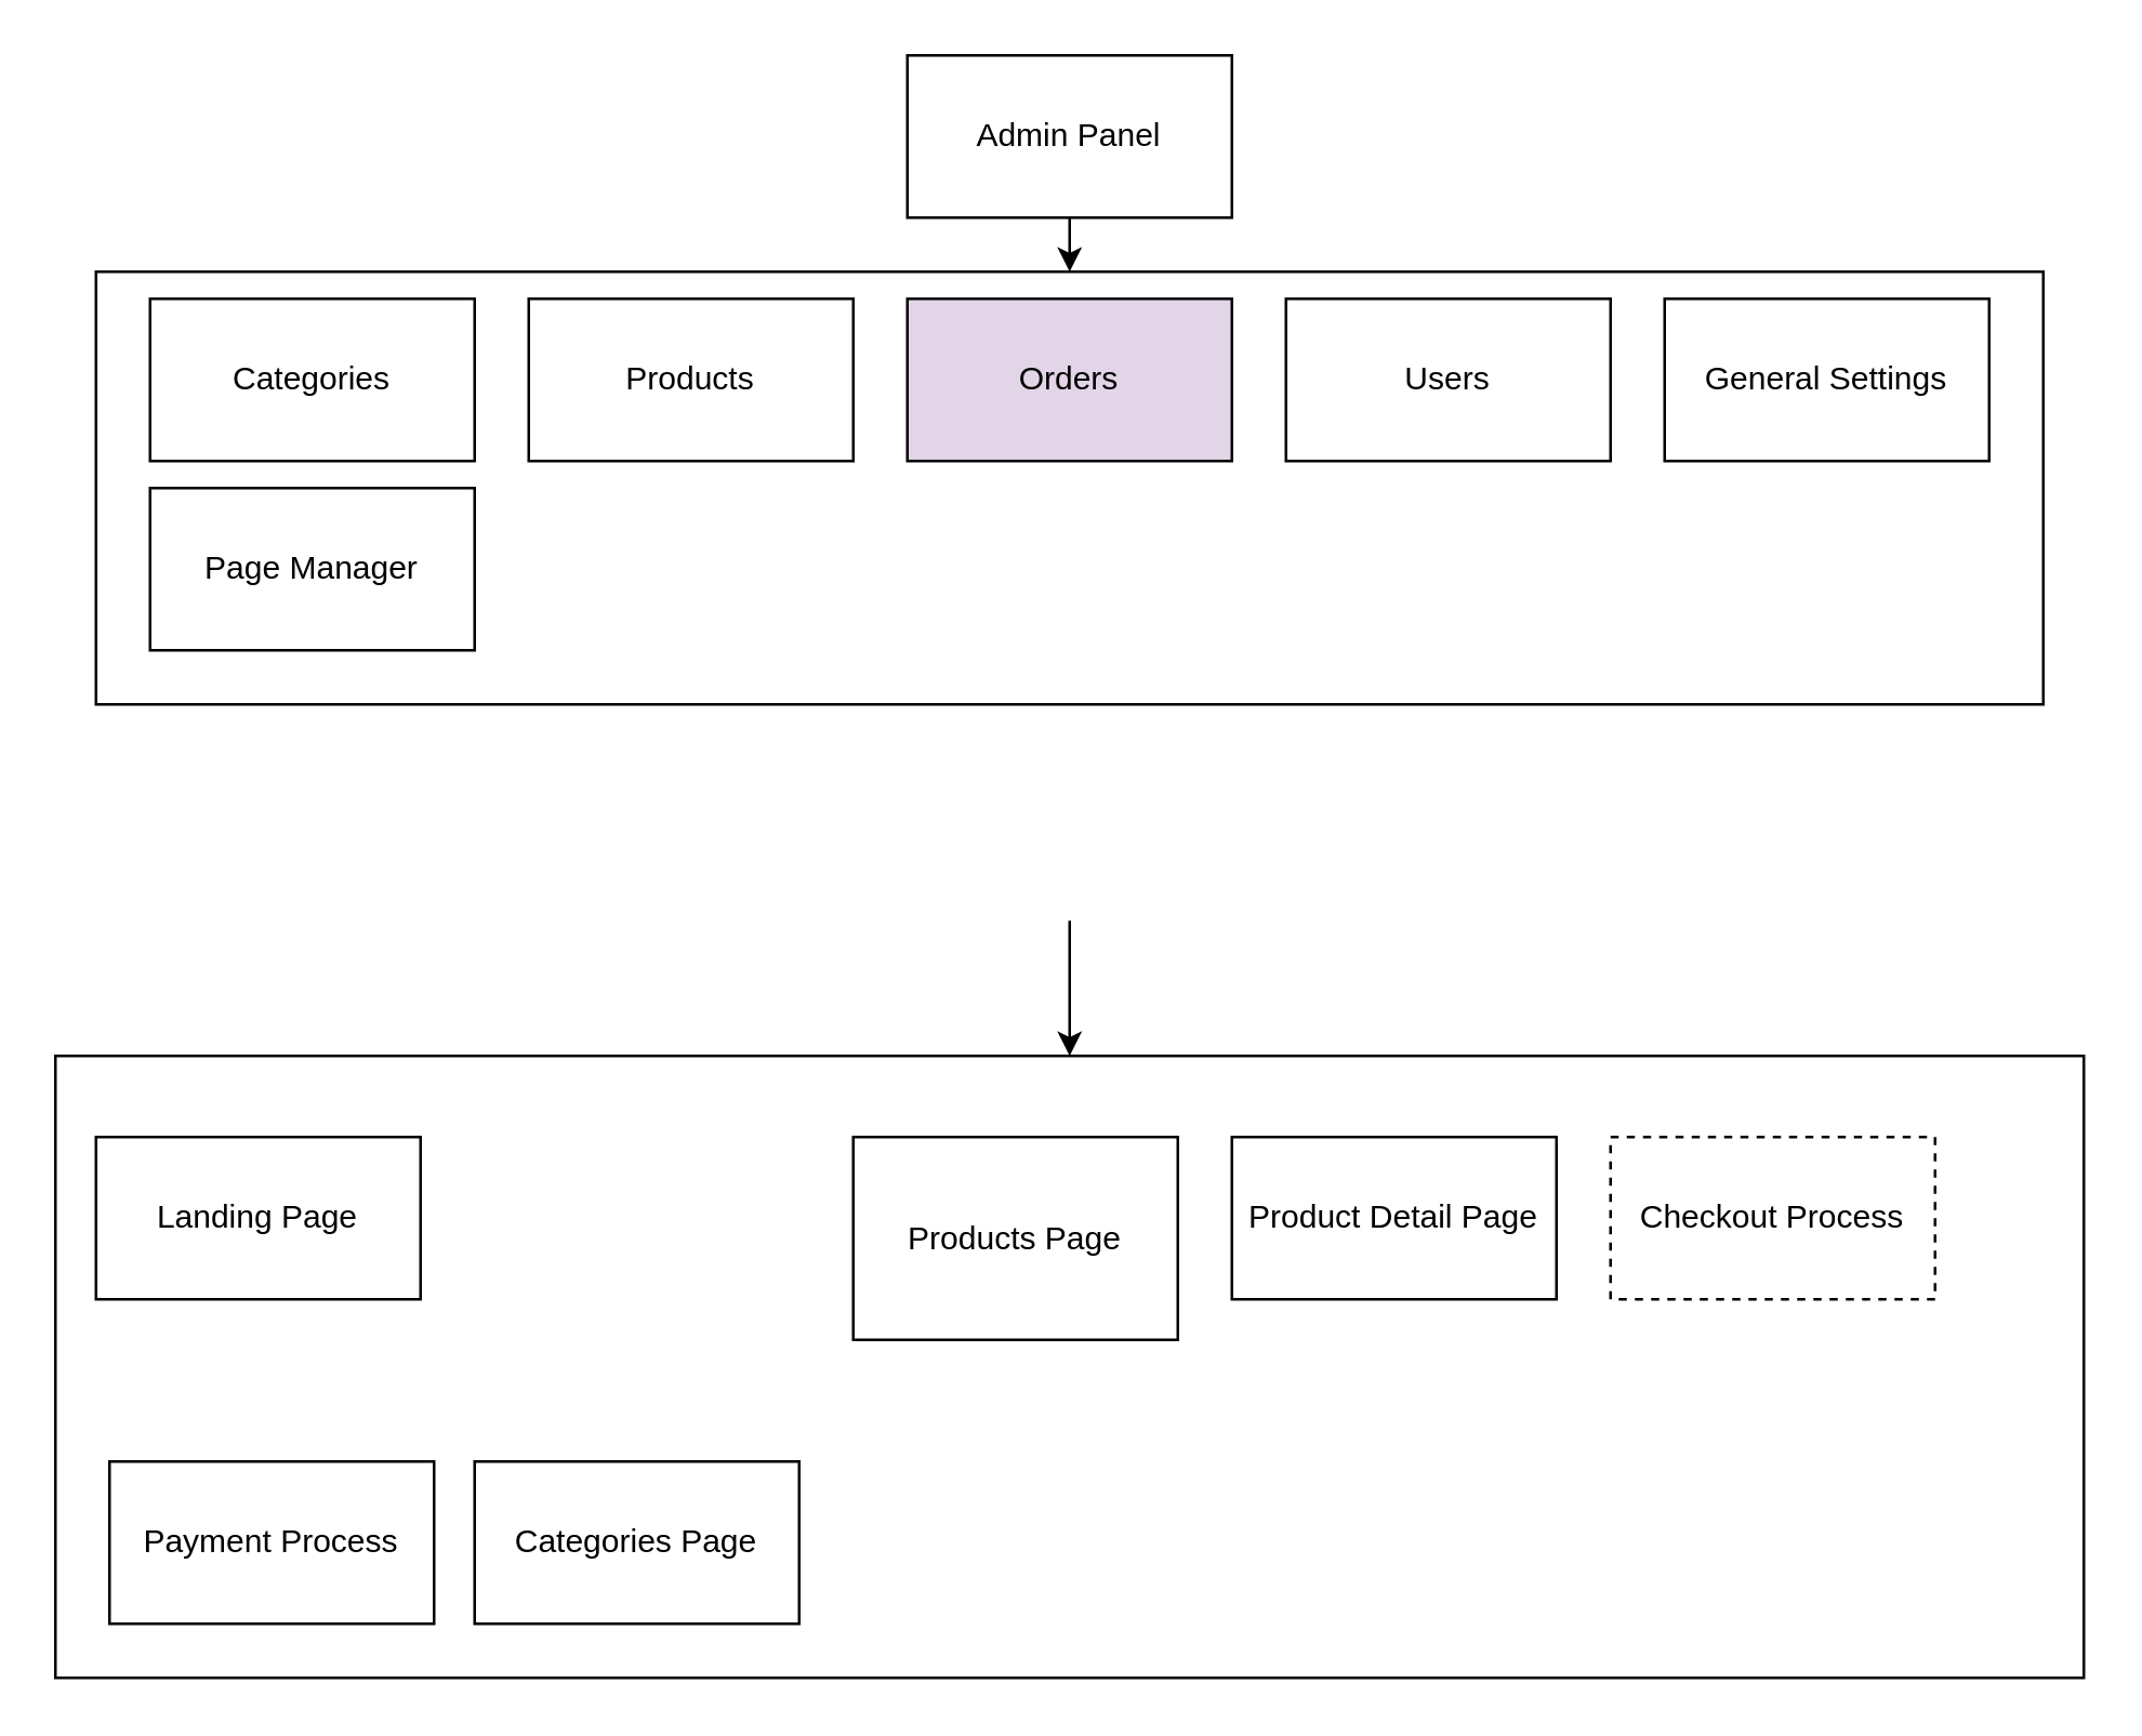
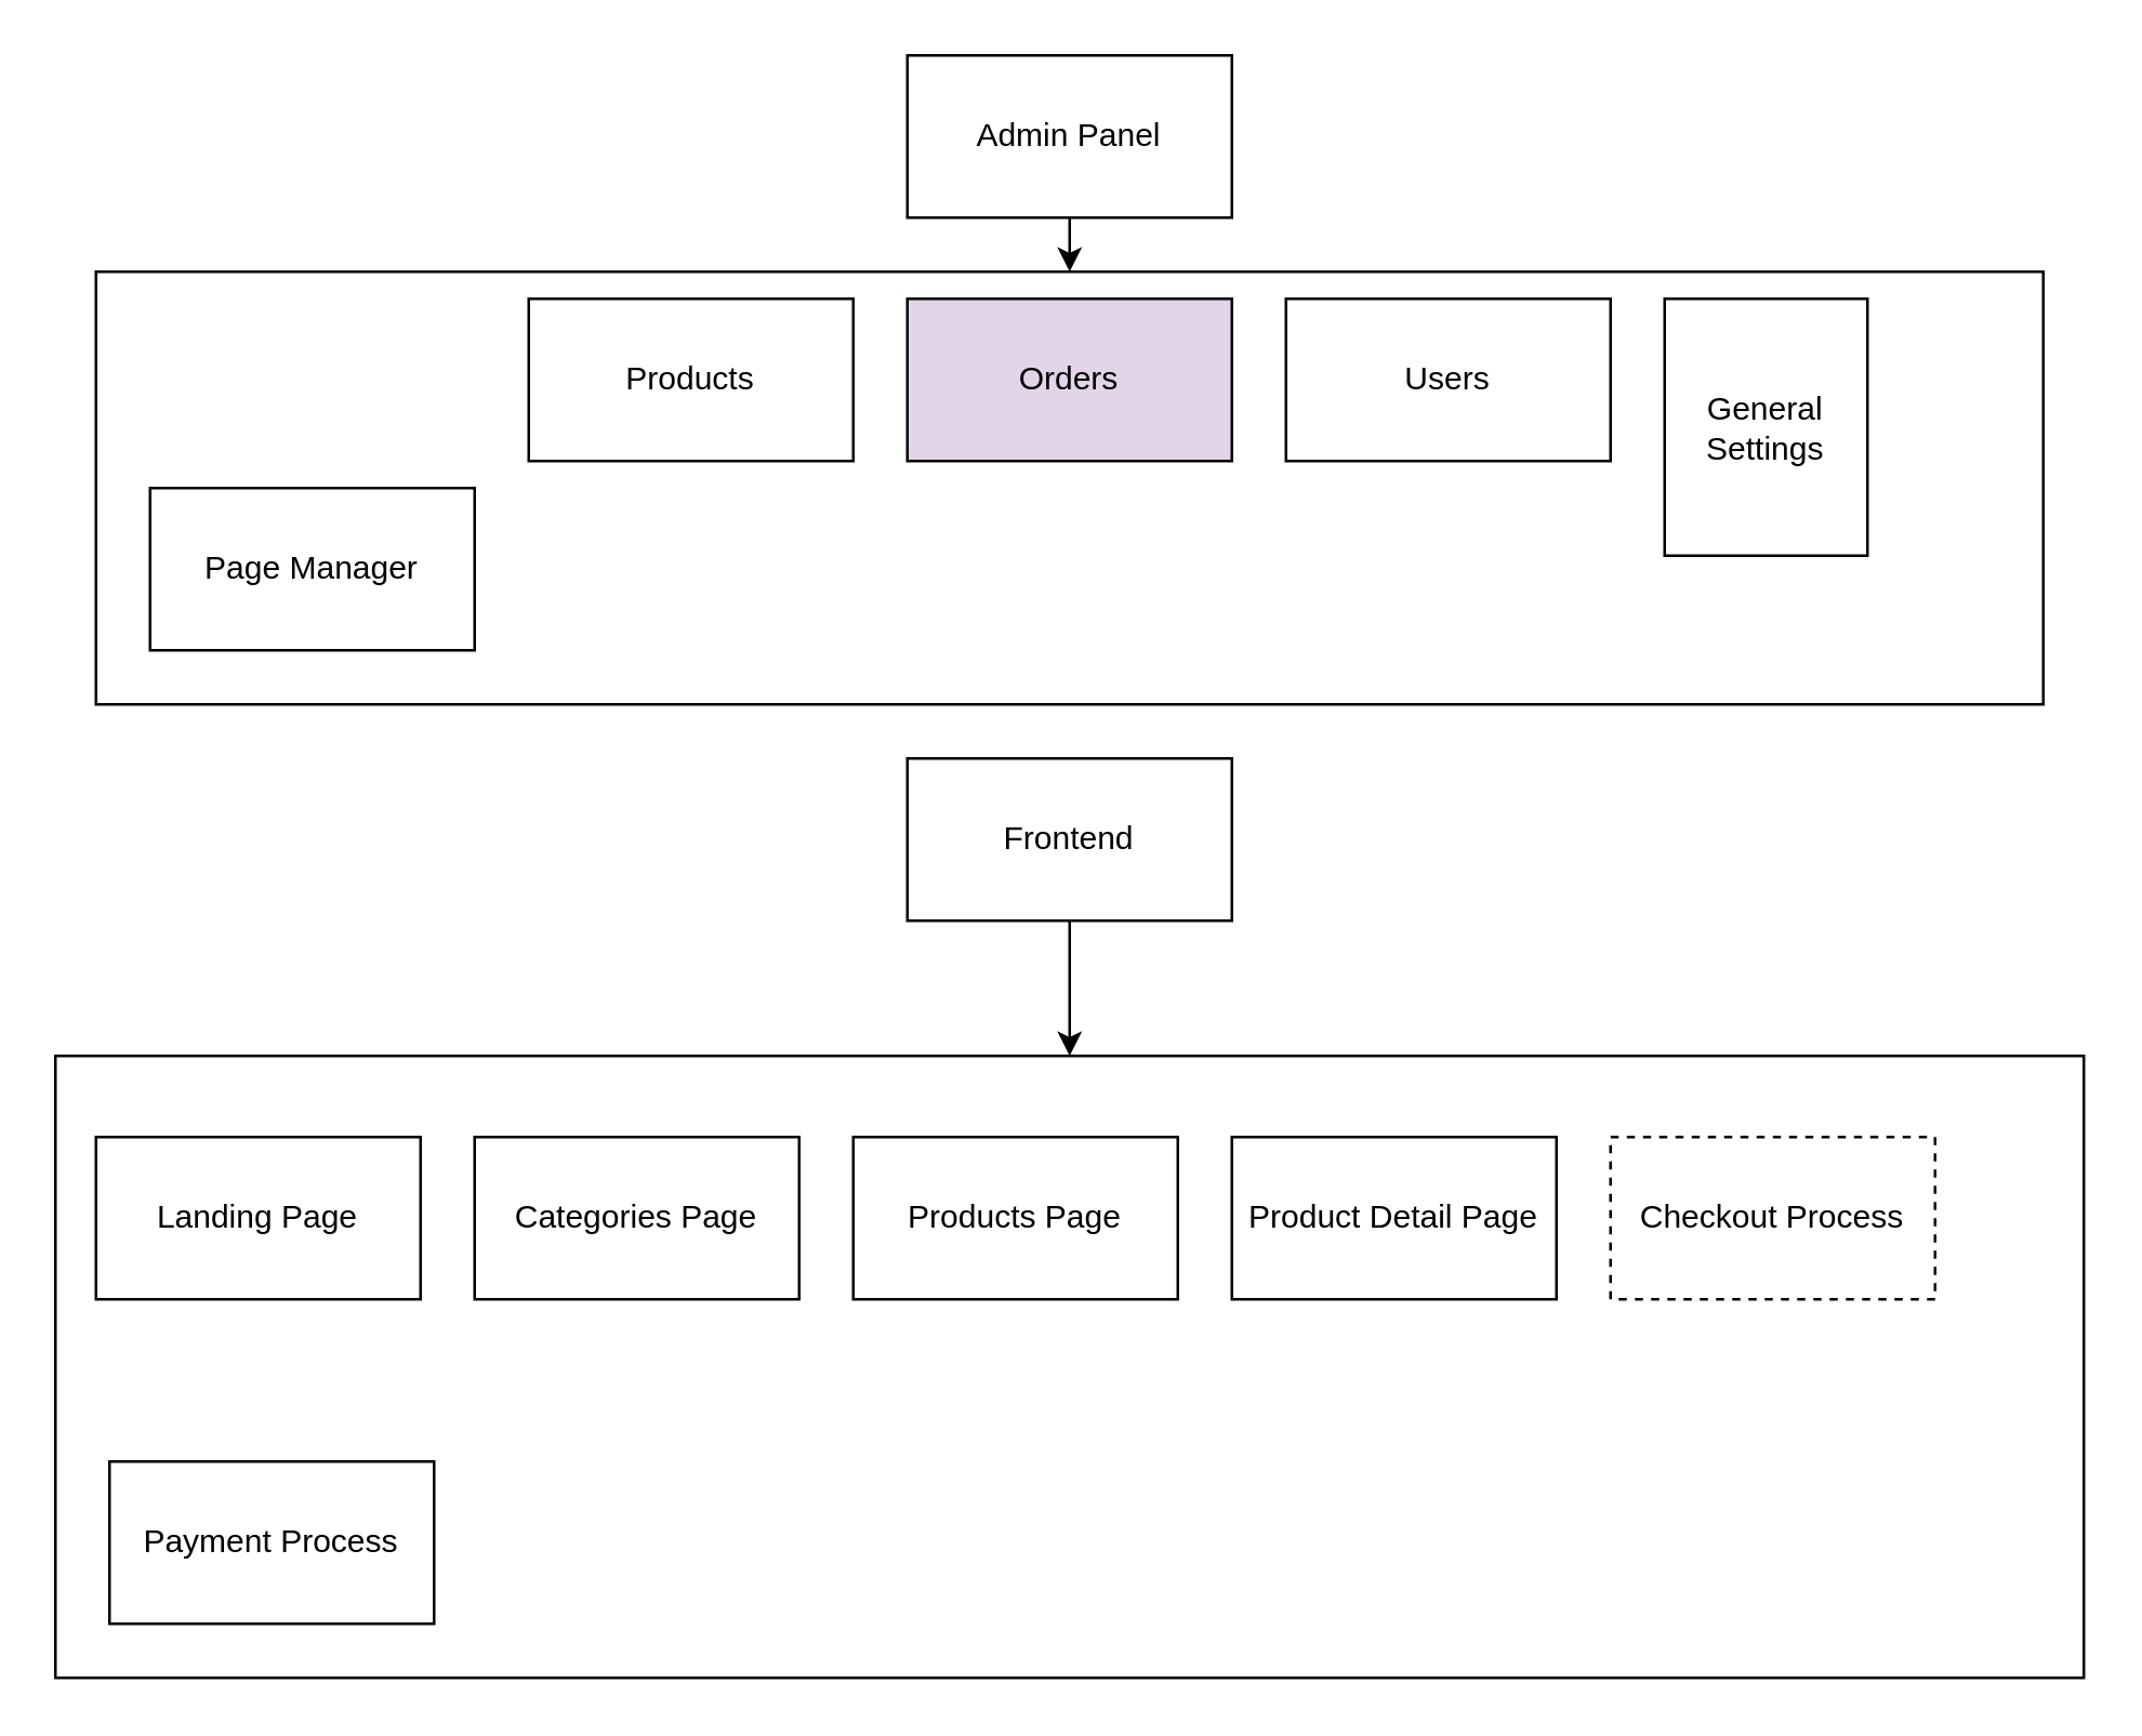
  <mxCell id="0" />
  <mxCell id="1" parent="0" />
- <mxCell id="2" value="Categories" style="rounded=0;whiteSpace=wrap;html=1;" vertex="1" parent="1"><mxGeometry x="55" y="110" width="120" height="60" as="geometry" /></mxCell>
  <mxCell id="3" value="Products" style="rounded=0;whiteSpace=wrap;html=1;" vertex="1" parent="1"><mxGeometry x="195" y="110" width="120" height="60" as="geometry" /></mxCell>
  <mxCell id="4" value="Orders" style="rounded=0;whiteSpace=wrap;html=1;fillColor=#e1d5e7;" vertex="1" parent="1"><mxGeometry x="335" y="110" width="120" height="60" as="geometry" /></mxCell>
  <mxCell id="5" value="Users" style="rounded=0;whiteSpace=wrap;html=1;" vertex="1" parent="1"><mxGeometry x="475" y="110" width="120" height="60" as="geometry" /></mxCell>
- <mxCell id="6" value="General Settings" style="rounded=0;whiteSpace=wrap;html=1;" vertex="1" parent="1"><mxGeometry x="615" y="110" width="120" height="60" as="geometry" /></mxCell>
+ <mxCell id="6" value="General Settings" style="rounded=0;whiteSpace=wrap;html=1;" vertex="1" parent="1"><mxGeometry x="615" y="110" width="75" height="95" as="geometry" /></mxCell>
  <mxCell id="7" style="edgeStyle=orthogonalEdgeStyle;rounded=0;orthogonalLoop=1;jettySize=auto;html=1;exitX=0.5;exitY=1;exitDx=0;exitDy=0;entryX=0.5;entryY=0;entryDx=0;entryDy=0;" edge="1" parent="1" source="8" target="9"><mxGeometry relative="1" as="geometry" /></mxCell>
  <mxCell id="8" value="Admin Panel" style="rounded=0;whiteSpace=wrap;html=1;" vertex="1" parent="1"><mxGeometry x="335" y="20" width="120" height="60" as="geometry" /></mxCell>
  <mxCell id="9" value="" style="rounded=0;whiteSpace=wrap;html=1;fillColor=none;" vertex="1" parent="1"><mxGeometry x="35" y="100" width="720" height="160" as="geometry" /></mxCell>
  <mxCell id="10" style="edgeStyle=orthogonalEdgeStyle;rounded=0;orthogonalLoop=1;jettySize=auto;html=1;exitX=0.5;exitY=1;exitDx=0;exitDy=0;entryX=0.5;entryY=0;entryDx=0;entryDy=0;" edge="1" parent="1" target="12"><mxGeometry relative="1" as="geometry"><mxPoint x="395" y="380" as="sourcePoint" /><Array as="points"><mxPoint x="395" y="340" /><mxPoint x="395" y="340" /></Array></mxGeometry></mxCell>
+ <mxCell id="11" value="Frontend" style="rounded=0;whiteSpace=wrap;html=1;" vertex="1" parent="1"><mxGeometry x="335" y="280" width="120" height="60" as="geometry" /></mxCell>
  <mxCell id="12" value="" style="rounded=0;whiteSpace=wrap;html=1;fillColor=none;" vertex="1" parent="1"><mxGeometry x="20" y="390" width="750" height="230" as="geometry" /></mxCell>
  <mxCell id="13" value="Landing Page" style="rounded=0;whiteSpace=wrap;html=1;" vertex="1" parent="1"><mxGeometry x="35" y="420" width="120" height="60" as="geometry" /></mxCell>
- <mxCell id="14" value="Categories Page" style="rounded=0;whiteSpace=wrap;html=1;" vertex="1" parent="1"><mxGeometry x="175" y="540" width="120" height="60" as="geometry" /></mxCell>
- <mxCell id="15" value="Products Page" style="rounded=0;whiteSpace=wrap;html=1;" vertex="1" parent="1"><mxGeometry x="315" y="420" width="120" height="75" as="geometry" /></mxCell>
+ <mxCell id="14" value="Categories Page" style="rounded=0;whiteSpace=wrap;html=1;" vertex="1" parent="1"><mxGeometry x="175" y="420" width="120" height="60" as="geometry" /></mxCell>
+ <mxCell id="15" value="Products Page" style="rounded=0;whiteSpace=wrap;html=1;" vertex="1" parent="1"><mxGeometry x="315" y="420" width="120" height="60" as="geometry" /></mxCell>
  <mxCell id="16" value="Product Detail Page" style="rounded=0;whiteSpace=wrap;html=1;" vertex="1" parent="1"><mxGeometry x="455" y="420" width="120" height="60" as="geometry" /></mxCell>
  <mxCell id="17" value="Checkout Process" style="rounded=0;whiteSpace=wrap;html=1;dashed=1;" vertex="1" parent="1"><mxGeometry x="595" y="420" width="120" height="60" as="geometry" /></mxCell>
  <mxCell id="18" value="Payment Process" style="rounded=0;whiteSpace=wrap;html=1;" vertex="1" parent="1"><mxGeometry x="40" y="540" width="120" height="60" as="geometry" /></mxCell>
  <mxCell id="19" value="Page Manager" style="rounded=0;whiteSpace=wrap;html=1;" vertex="1" parent="1"><mxGeometry x="55" y="180" width="120" height="60" as="geometry" /></mxCell>
